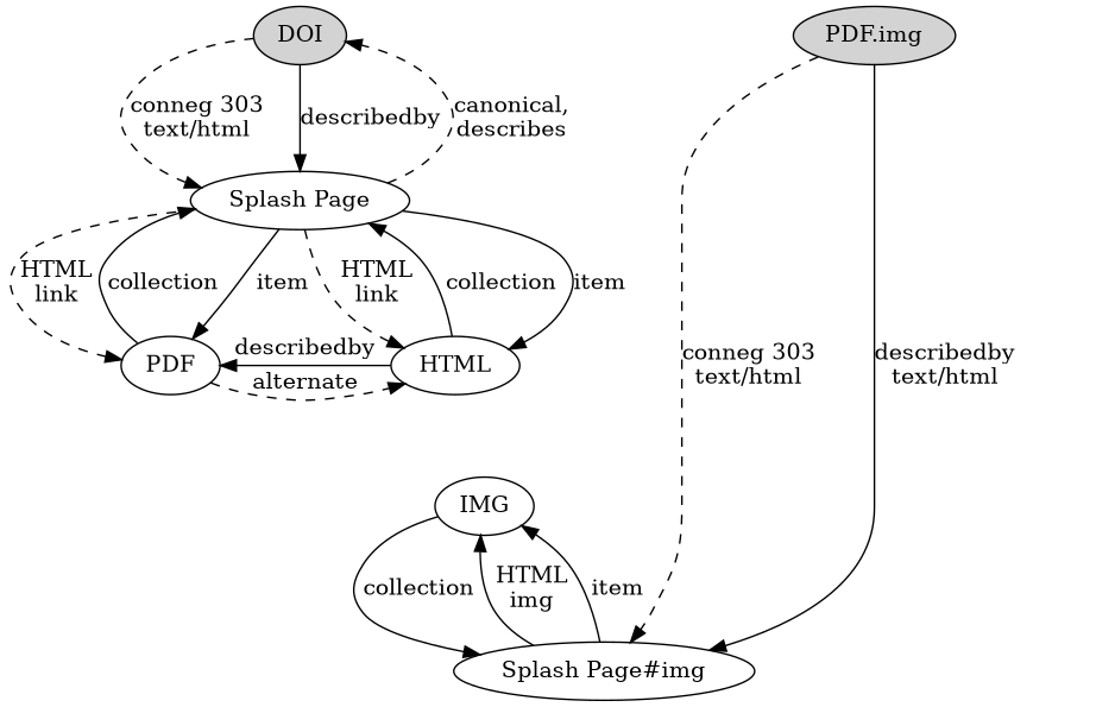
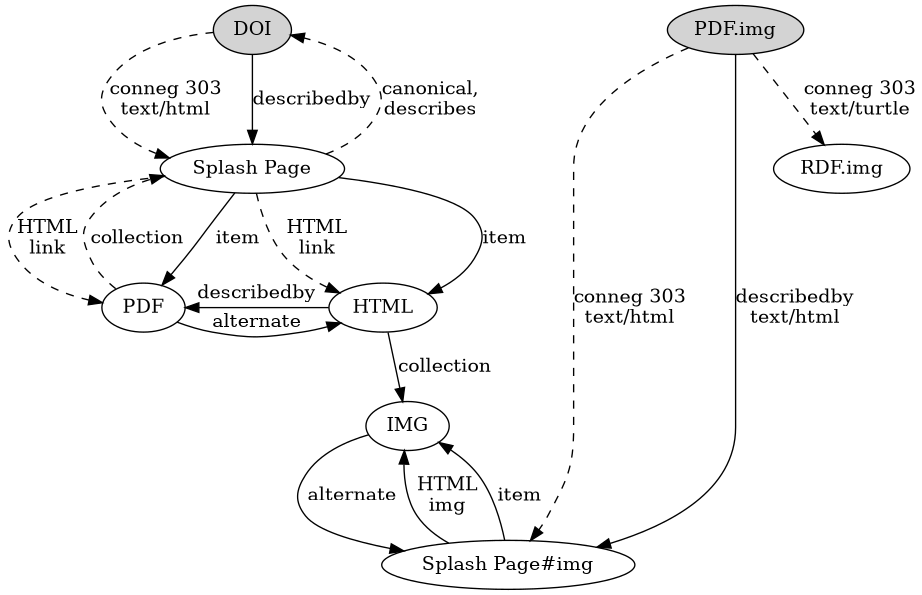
  digraph {
    DOI [style=filled]
    n2 [label="PDF.img" style=filled]
    PDF
    HTML
    "Splash Page"
    "Splash Page#img"
+   "RDF.img"
    IMG
    subgraph sub_1 {
      rank=same
      DOI
      n2
    }
    subgraph sub_2 {
      rank=same
      PDF
      HTML
    }
    DOI -> "Splash Page" [label="conneg 303\ntext/html" style=dashed]
    DOI -> "Splash Page" [label=describedby]
    n2 -> "Splash Page#img" [label="conneg 303\ntext/html" style=dashed]
    n2 -> "Splash Page#img" [label="describedby\ntext/html"]
-   PDF -> HTML [label=alternate style=dashed]
-   PDF -> "Splash Page" [label=collection]
+   n2 -> "RDF.img" [label="conneg 303\ntext/turtle" style=dashed]
+   PDF -> HTML [label=alternate]
+   PDF -> "Splash Page" [label=collection style=dashed]
    HTML -> PDF [label=describedby]
-   HTML -> "Splash Page" [label=collection]
+   HTML -> IMG [label=collection]
    "Splash Page" -> DOI [label="canonical,\ndescribes" style=dashed]
    "Splash Page" -> PDF [label=item]
    "Splash Page" -> PDF [label="HTML\nlink" style=dashed]
    "Splash Page" -> HTML [label=item]
    "Splash Page" -> HTML [label="HTML\nlink" style=dashed]
    "Splash Page#img" -> IMG [label="HTML\nimg"]
    "Splash Page#img" -> IMG [label=item]
-   IMG -> "Splash Page#img" [label=collection]
+   IMG -> "Splash Page#img" [label=alternate]
  }
